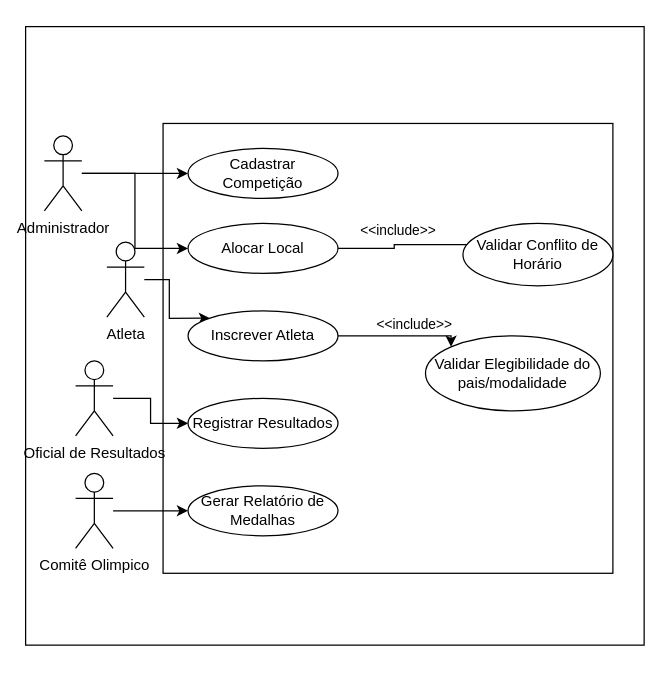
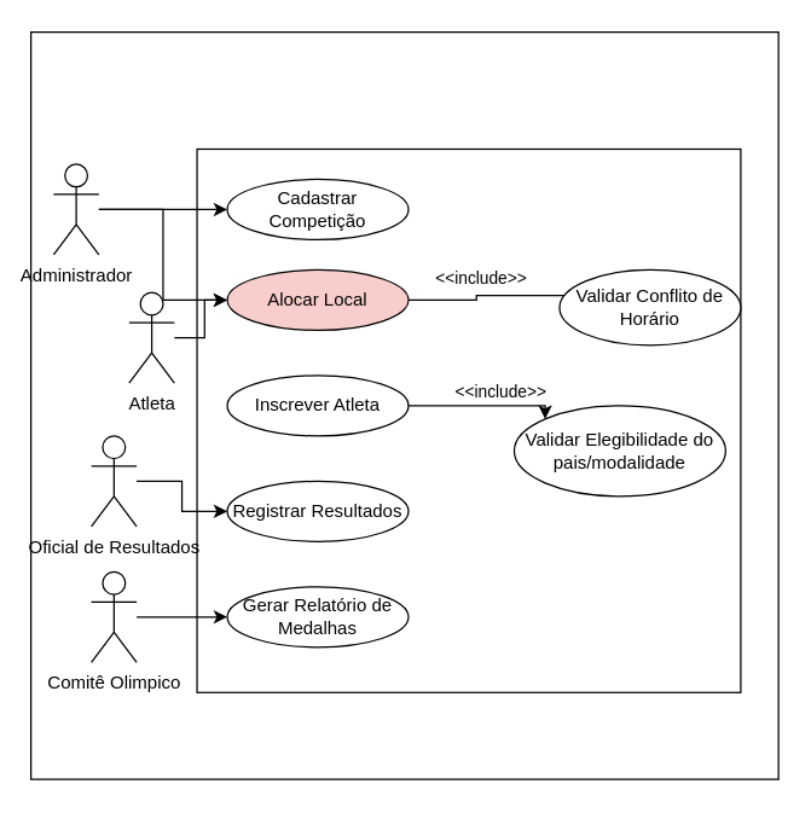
  <mxCell id="0" />
  <mxCell id="1" parent="0" />
  <mxCell id="2" value="" style="whiteSpace=wrap;html=1;aspect=fixed;" vertex="1" parent="1"><mxGeometry x="20" y="20.5" width="495" height="495" as="geometry" /></mxCell>
  <mxCell id="3" value="" style="whiteSpace=wrap;html=1;aspect=fixed;" vertex="1" parent="1"><mxGeometry x="130" y="98" width="360" height="360" as="geometry" /></mxCell>
  <mxCell id="4" style="edgeStyle=orthogonalEdgeStyle;rounded=0;orthogonalLoop=1;jettySize=auto;html=1;" edge="1" parent="1" source="6" target="13"><mxGeometry relative="1" as="geometry" /></mxCell>
  <mxCell id="5" style="edgeStyle=orthogonalEdgeStyle;rounded=0;orthogonalLoop=1;jettySize=auto;html=1;entryX=0;entryY=0.5;entryDx=0;entryDy=0;" edge="1" parent="1" source="6" target="16"><mxGeometry relative="1" as="geometry" /></mxCell>
  <mxCell id="6" value="Administrador" style="shape=umlActor;verticalLabelPosition=bottom;verticalAlign=top;html=1;" vertex="1" parent="1"><mxGeometry x="35" y="108" width="30" height="60" as="geometry" /></mxCell>
- <mxCell id="7" style="edgeStyle=orthogonalEdgeStyle;rounded=0;orthogonalLoop=1;jettySize=auto;html=1;entryX=0;entryY=0;entryDx=0;entryDy=0;" edge="1" parent="1" source="8" target="19"><mxGeometry relative="1" as="geometry" /></mxCell>
+ <mxCell id="7" style="edgeStyle=orthogonalEdgeStyle;rounded=0;orthogonalLoop=1;jettySize=auto;html=1;" edge="1" parent="1" source="8" target="16"><mxGeometry relative="1" as="geometry" /></mxCell>
  <mxCell id="8" value="Atleta" style="shape=umlActor;verticalLabelPosition=bottom;verticalAlign=top;html=1;" vertex="1" parent="1"><mxGeometry x="85" y="193" width="30" height="60" as="geometry" /></mxCell>
  <mxCell id="9" style="edgeStyle=orthogonalEdgeStyle;rounded=0;orthogonalLoop=1;jettySize=auto;html=1;" edge="1" parent="1" source="10" target="20"><mxGeometry relative="1" as="geometry" /></mxCell>
  <mxCell id="10" value="Oficial de Resultados" style="shape=umlActor;verticalLabelPosition=bottom;verticalAlign=top;html=1;" vertex="1" parent="1"><mxGeometry x="60" y="288" width="30" height="60" as="geometry" /></mxCell>
  <mxCell id="11" style="edgeStyle=orthogonalEdgeStyle;rounded=0;orthogonalLoop=1;jettySize=auto;html=1;entryX=0;entryY=0.5;entryDx=0;entryDy=0;" edge="1" parent="1" source="12" target="21"><mxGeometry relative="1" as="geometry" /></mxCell>
  <mxCell id="12" value="Comitê Olimpico" style="shape=umlActor;verticalLabelPosition=bottom;verticalAlign=top;html=1;" vertex="1" parent="1"><mxGeometry x="60" y="378" width="30" height="60" as="geometry" /></mxCell>
  <mxCell id="13" value="Cadastrar Competição" style="ellipse;whiteSpace=wrap;html=1;" vertex="1" parent="1"><mxGeometry x="150" y="118" width="120" height="40" as="geometry" /></mxCell>
  <mxCell id="14" style="edgeStyle=orthogonalEdgeStyle;rounded=0;orthogonalLoop=1;jettySize=auto;html=1;entryX=0;entryY=0;entryDx=0;entryDy=0;endArrow=open;" edge="1" parent="1" source="16" target="22"><mxGeometry relative="1" as="geometry"><Array as="points"><mxPoint x="315" y="198" /><mxPoint x="315" y="195" /></Array></mxGeometry></mxCell>
  <mxCell id="15" value="&amp;lt;&amp;lt;include&amp;gt;&amp;gt;" style="edgeLabel;html=1;align=center;verticalAlign=middle;resizable=0;points=[];" vertex="1" connectable="0" parent="14"><mxGeometry x="0.189" y="-2" relative="1" as="geometry"><mxPoint x="-27" y="-14" as="offset" /></mxGeometry></mxCell>
- <mxCell id="16" value="Alocar Local" style="ellipse;whiteSpace=wrap;html=1;" vertex="1" parent="1"><mxGeometry x="150" y="178" width="120" height="40" as="geometry" /></mxCell>
+ <mxCell id="16" value="Alocar Local" style="ellipse;whiteSpace=wrap;html=1;fillColor=#f8cecc;" vertex="1" parent="1"><mxGeometry x="150" y="178" width="120" height="40" as="geometry" /></mxCell>
  <mxCell id="17" style="edgeStyle=orthogonalEdgeStyle;rounded=0;orthogonalLoop=1;jettySize=auto;html=1;entryX=0;entryY=0;entryDx=0;entryDy=0;" edge="1" parent="1" source="19" target="23"><mxGeometry relative="1" as="geometry"><Array as="points"><mxPoint x="360" y="268" /><mxPoint x="360" y="277" /></Array></mxGeometry></mxCell>
  <mxCell id="18" value="&amp;lt;&amp;lt;include&amp;gt;&amp;gt;" style="edgeLabel;html=1;align=center;verticalAlign=middle;resizable=0;points=[];" vertex="1" connectable="0" parent="17"><mxGeometry x="0.368" relative="1" as="geometry"><mxPoint x="-8" y="-10" as="offset" /></mxGeometry></mxCell>
  <mxCell id="19" value="Inscrever Atleta" style="ellipse;whiteSpace=wrap;html=1;" vertex="1" parent="1"><mxGeometry x="150" y="248" width="120" height="40" as="geometry" /></mxCell>
  <mxCell id="20" value="Registrar Resultados" style="ellipse;whiteSpace=wrap;html=1;" vertex="1" parent="1"><mxGeometry x="150" y="318" width="120" height="40" as="geometry" /></mxCell>
  <mxCell id="21" value="Gerar Relatório de Medalhas" style="ellipse;whiteSpace=wrap;html=1;" vertex="1" parent="1"><mxGeometry x="150" y="388" width="120" height="40" as="geometry" /></mxCell>
  <mxCell id="22" value="Validar Conflito de Horário" style="ellipse;whiteSpace=wrap;html=1;" vertex="1" parent="1"><mxGeometry x="370" y="178" width="120" height="50" as="geometry" /></mxCell>
  <mxCell id="23" value="Validar Elegibilidade do pais/modalidade" style="ellipse;whiteSpace=wrap;html=1;" vertex="1" parent="1"><mxGeometry x="340" y="268" width="140" height="60" as="geometry" /></mxCell>
